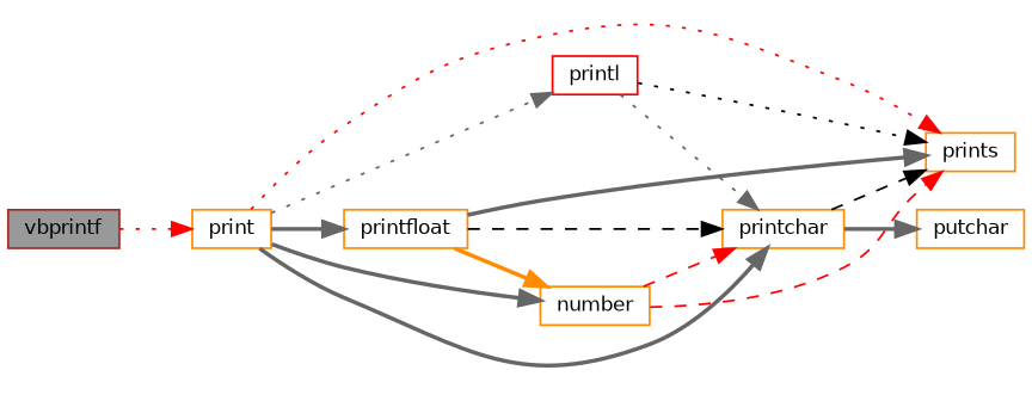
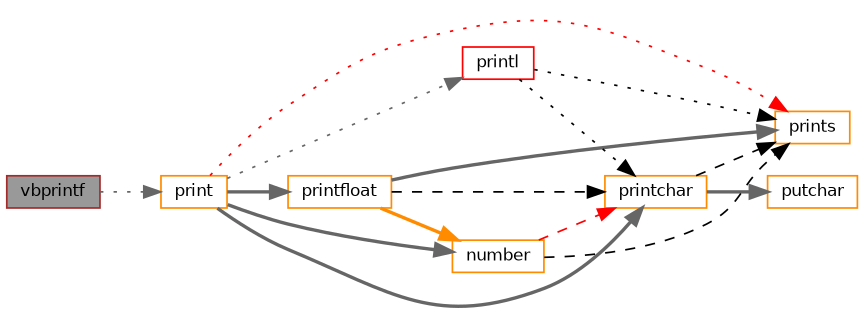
  digraph {
    rankdir=LR
    node [color=darkorange fillcolor=white fontname=Helvetica fontsize=10 shape=box style=filled]
    edge [color=gray40 fontname=Helvetica fontsize=10 labelfontname=Helvetica labelfontsize=10 style=bold]
    n1 [color=brown fillcolor=grey60 fontcolor=black height=0.2 label=vbprintf width=0.4]
    n2 [height=0.2 label=print width=0.4]
    n3 [height=0.2 label=printchar width=0.4]
    n4 [height=0.2 label=printfloat width=0.4]
    n5 [height=0.2 label=number width=0.4]
    n6 [height=0.2 label=prints width=0.4]
    n7 [color=red height=0.2 label=printl width=0.4]
    n8 [height=0.2 label=putchar width=0.4]
-   n1 -> n2 [color=red style=dotted]
+   n1 -> n2 [style=dotted]
    n2 -> n3
    n2 -> n4
    n2 -> n5
    n2 -> n6 [color=red style=dotted]
    n2 -> n7 [style=dotted]
    n3 -> n6 [color=black style=dashed]
    n3 -> n8
    n4 -> n3 [color=black style=dashed]
    n4 -> n5 [color=darkorange]
    n4 -> n6
    n5 -> n3 [color=red style=dashed]
-   n5 -> n6 [color=red style=dashed]
-   n7 -> n3 [style=dotted]
+   n5 -> n6 [color=black style=dashed]
+   n7 -> n3 [color=black style=dotted]
    n7 -> n6 [color=black style=dotted]
  }
